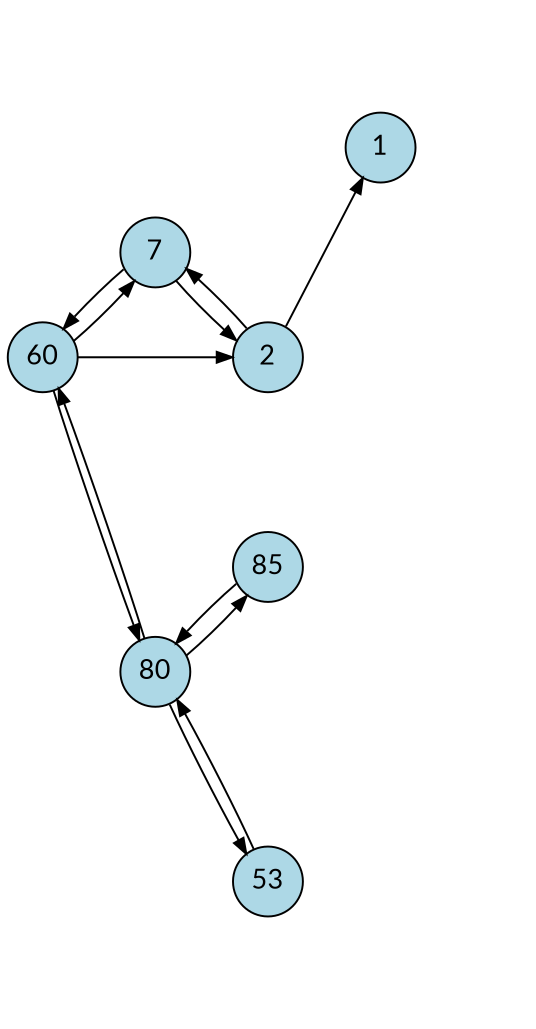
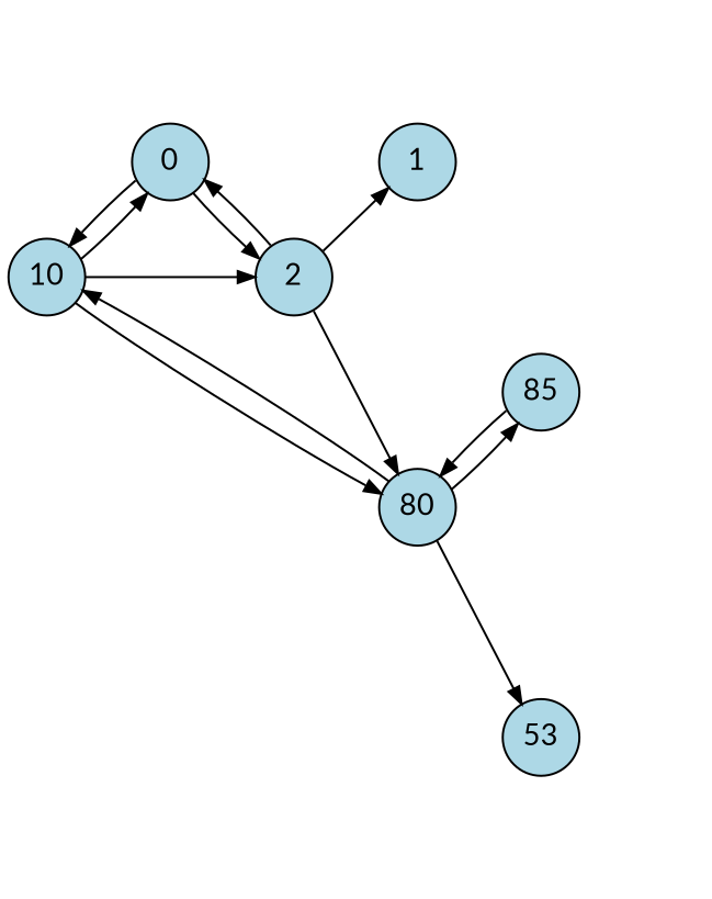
  digraph {
    fontname=Lato
    nodesep=0.25
    rankdir=LR
    ranksep=0.3
    splines=line
    node [fillcolor=lightblue fixedsize=true fontname=Lato shape=circle style=invis]
    edge [arrowsize=0.8 color=black fontname=Lato style=invis weight=5]
-   n1 [label=60 style=filled width=0.5]
-   n2 [label=7 style=filled width=0.5]
+   n1 [label=10 style=filled width=0.5]
+   n2 [label=0 style=filled width=0.5]
    n3 [label=i8 width=0.5]
    n4 [label=80 style=filled width=0.5]
    n5 [label=2 style=filled width=0.5]
    n6 [label=i1 width=0.5]
    n7 [label=i2 width=0.5]
    n8 [label=85 style=filled width=0.5]
    n9 [label=i12 width=0.5]
    n10 [label=53 style=filled width=0.5]
    n11 [label=1 style=filled width=0.5]
    n12 [label=i6 width=0.5]
    n13 [label=i7 width=0.5]
    n14 [label=i3 width=0.5]
    n15 [label=i4 width=0.5]
    n16 [label=i5 width=0.5]
    n17 [label=i9 width=0.5]
    n18 [label=i10 width=0.5]
    n19 [label=i11 width=0.5]
    n20 [label=i13 width=0.5]
    n21 [label=i14 width=0.5]
    n22 [label=i15 width=0.5]
    n1 -> n2 [style="" weight=""]
    n1 -> n3
    n1 -> n4 [style="" weight=""]
    n1 -> n5 [style="" weight=""]
    n2 -> n1 [style="" weight=""]
    n2 -> n5 [style="" weight=""]
    n2 -> n6
    n2 -> n7
    n4 -> n1 [style="" weight=""]
    n4 -> n8 [style="" weight=""]
    n4 -> n9
    n4 -> n10 [style="" weight=""]
    n5 -> n2 [style="" weight=""]
    n5 -> n11 [style="" weight=""]
    n5 -> n12
    n5 -> n13
    n8 -> n4 [style="" weight=""]
    n8 -> n17
    n8 -> n18
    n8 -> n19
-   n10 -> n4 [style="" weight=""]
+   n5 -> n4 [style="" weight=""]
    n10 -> n20
    n10 -> n21
    n10 -> n22
    n11 -> n14
    n11 -> n15
    n11 -> n16
  }
